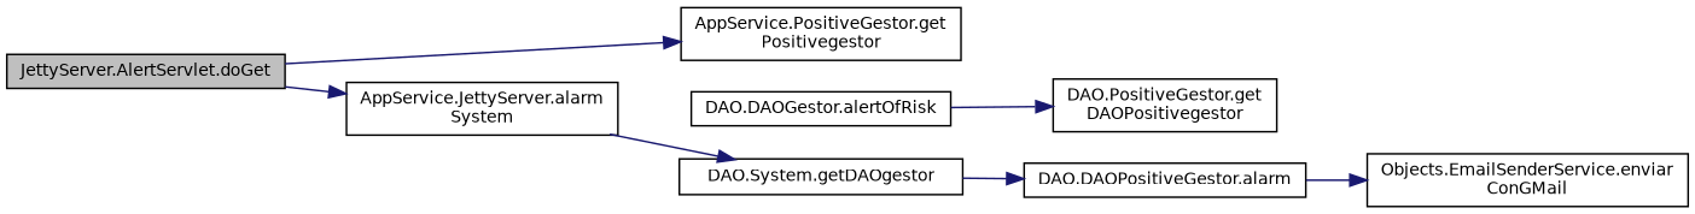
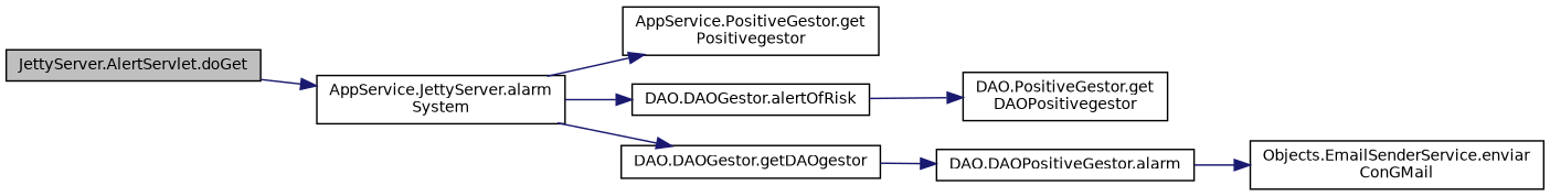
  digraph {
    rankdir=LR
    node [color=black fillcolor=white fontname=Helvetica fontsize=10 shape=record style=filled]
    edge [color=midnightblue fontname=Helvetica fontsize=10 labelfontname=Helvetica labelfontsize=10 style=solid]
    n1 [fillcolor=grey75 fontcolor=black height=0.2 label="JettyServer.AlertServlet.doGet" width=0.4]
    n2 [height=0.2 label="AppService.JettyServer.alarm\lSystem" width=0.4]
    n3 [height=0.2 label="AppService.PositiveGestor.get\lPositivegestor" width=0.4]
    n4 [height=0.2 label="DAO.DAOGestor.alertOfRisk" width=0.4]
-   n5 [height=0.2 label="DAO.System.getDAOgestor" width=0.4]
+   n5 [height=0.2 label="DAO.DAOGestor.getDAOgestor" width=0.4]
    n6 [height=0.2 label="DAO.PositiveGestor.get\lDAOPositivegestor" width=0.4]
    n7 [height=0.2 label="DAO.DAOPositiveGestor.alarm" width=0.4]
    n8 [height=0.2 label="Objects.EmailSenderService.enviar\lConGMail" width=0.4]
    n1 -> n2
-   n1 -> n3
+   n2 -> n3
+   n2 -> n4
    n2 -> n5
    n4 -> n6
    n5 -> n7
    n7 -> n8
  }
